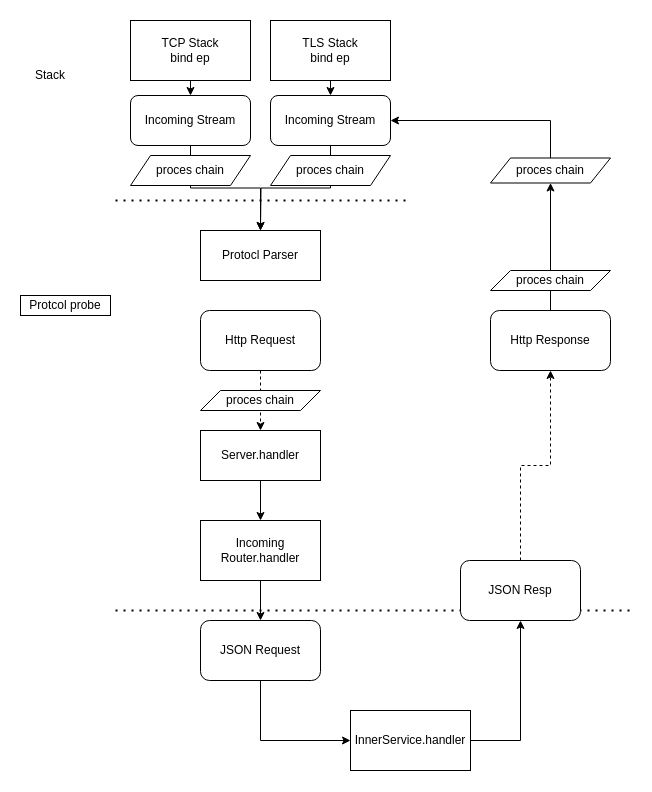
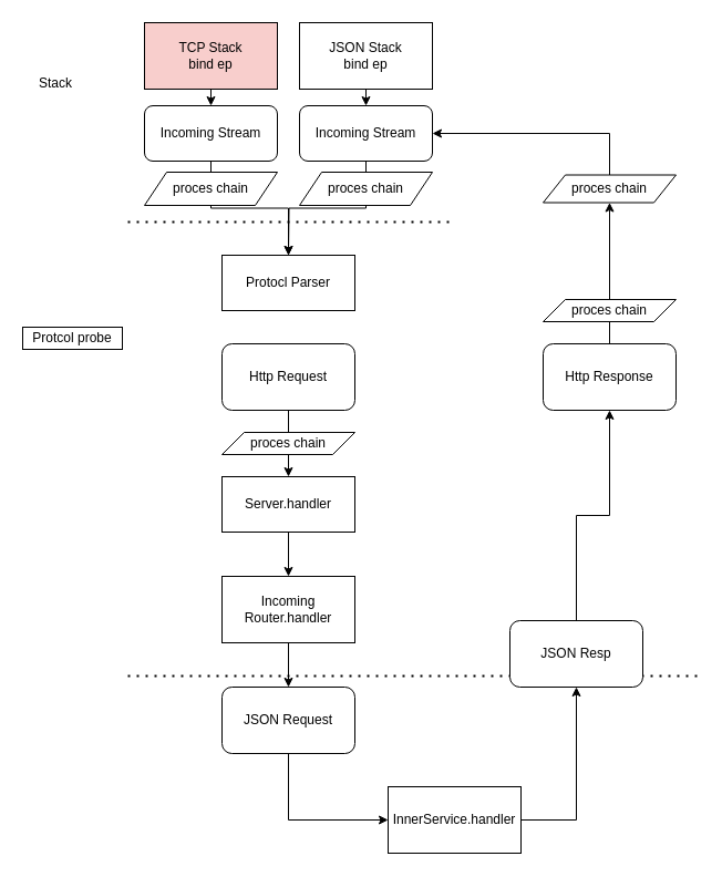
  <mxCell id="0" />
  <mxCell id="1" parent="0" />
  <mxCell id="2" style="edgeStyle=orthogonalEdgeStyle;rounded=0;orthogonalLoop=1;jettySize=auto;html=1;exitX=0.5;exitY=1;exitDx=0;exitDy=0;entryX=0.5;entryY=0;entryDx=0;entryDy=0;" edge="1" parent="1" source="3" target="5"><mxGeometry relative="1" as="geometry" /></mxCell>
- <mxCell id="3" value="TCP Stack&lt;div&gt;bind ep&lt;/div&gt;" style="rounded=0;whiteSpace=wrap;html=1;" parent="1" vertex="1"><mxGeometry x="130" y="20" width="120" height="60" as="geometry" /></mxCell>
+ <mxCell id="3" value="TCP Stack&lt;div&gt;bind ep&lt;/div&gt;" style="rounded=0;whiteSpace=wrap;html=1;fillColor=#f8cecc;" parent="1" vertex="1"><mxGeometry x="130" y="20" width="120" height="60" as="geometry" /></mxCell>
  <mxCell id="4" style="edgeStyle=orthogonalEdgeStyle;rounded=0;orthogonalLoop=1;jettySize=auto;html=1;exitX=0.5;exitY=1;exitDx=0;exitDy=0;entryX=0.5;entryY=0;entryDx=0;entryDy=0;" edge="1" parent="1" source="5" target="6"><mxGeometry relative="1" as="geometry" /></mxCell>
  <mxCell id="5" value="Incoming Stream" style="rounded=1;whiteSpace=wrap;html=1;" parent="1" vertex="1"><mxGeometry x="130" y="95" width="120" height="50" as="geometry" /></mxCell>
  <mxCell id="6" value="Protocl Parser" style="rounded=0;whiteSpace=wrap;html=1;" parent="1" vertex="1"><mxGeometry x="200" y="230" width="120" height="50" as="geometry" /></mxCell>
- <mxCell id="7" style="edgeStyle=orthogonalEdgeStyle;rounded=0;orthogonalLoop=1;jettySize=auto;html=1;exitX=0.5;exitY=1;exitDx=0;exitDy=0;entryX=0.5;entryY=0;entryDx=0;entryDy=0;dashed=1;" edge="1" parent="1" source="8" target="12"><mxGeometry relative="1" as="geometry" /></mxCell>
+ <mxCell id="7" style="edgeStyle=orthogonalEdgeStyle;rounded=0;orthogonalLoop=1;jettySize=auto;html=1;exitX=0.5;exitY=1;exitDx=0;exitDy=0;entryX=0.5;entryY=0;entryDx=0;entryDy=0;" edge="1" parent="1" source="8" target="12"><mxGeometry relative="1" as="geometry" /></mxCell>
  <mxCell id="8" value="Http Request" style="rounded=1;whiteSpace=wrap;html=1;" parent="1" vertex="1"><mxGeometry x="200" y="310" width="120" height="60" as="geometry" /></mxCell>
  <mxCell id="9" style="edgeStyle=orthogonalEdgeStyle;rounded=0;orthogonalLoop=1;jettySize=auto;html=1;exitX=0.5;exitY=1;exitDx=0;exitDy=0;entryX=0.5;entryY=0;entryDx=0;entryDy=0;" edge="1" parent="1" source="10" target="33"><mxGeometry relative="1" as="geometry" /></mxCell>
- <mxCell id="10" value="TLS Stack&lt;div&gt;bind ep&lt;/div&gt;" style="rounded=0;whiteSpace=wrap;html=1;" parent="1" vertex="1"><mxGeometry x="270" y="20" width="120" height="60" as="geometry" /></mxCell>
+ <mxCell id="10" value="JSON Stack&lt;div&gt;bind ep&lt;/div&gt;" style="rounded=0;whiteSpace=wrap;html=1;" parent="1" vertex="1"><mxGeometry x="270" y="20" width="120" height="60" as="geometry" /></mxCell>
  <mxCell id="11" style="edgeStyle=orthogonalEdgeStyle;rounded=0;orthogonalLoop=1;jettySize=auto;html=1;exitX=0.5;exitY=1;exitDx=0;exitDy=0;entryX=0.5;entryY=0;entryDx=0;entryDy=0;" edge="1" parent="1" source="12" target="14"><mxGeometry relative="1" as="geometry" /></mxCell>
  <mxCell id="12" value="Server.handler" style="rounded=0;whiteSpace=wrap;html=1;" parent="1" vertex="1"><mxGeometry x="200" y="430" width="120" height="50" as="geometry" /></mxCell>
  <mxCell id="13" style="edgeStyle=orthogonalEdgeStyle;rounded=0;orthogonalLoop=1;jettySize=auto;html=1;exitX=0.5;exitY=1;exitDx=0;exitDy=0;entryX=0.5;entryY=0;entryDx=0;entryDy=0;" edge="1" parent="1" source="14" target="16"><mxGeometry relative="1" as="geometry" /></mxCell>
  <mxCell id="14" value="Incoming&lt;div&gt;Router.handler&lt;/div&gt;" style="rounded=0;whiteSpace=wrap;html=1;" parent="1" vertex="1"><mxGeometry x="200" y="520" width="120" height="60" as="geometry" /></mxCell>
  <mxCell id="15" style="edgeStyle=orthogonalEdgeStyle;rounded=0;orthogonalLoop=1;jettySize=auto;html=1;exitX=0.5;exitY=1;exitDx=0;exitDy=0;entryX=0;entryY=0.5;entryDx=0;entryDy=0;" edge="1" parent="1" source="16" target="18"><mxGeometry relative="1" as="geometry" /></mxCell>
  <mxCell id="16" value="JSON Request" style="rounded=1;whiteSpace=wrap;html=1;" parent="1" vertex="1"><mxGeometry x="200" y="620" width="120" height="60" as="geometry" /></mxCell>
  <mxCell id="17" style="edgeStyle=orthogonalEdgeStyle;rounded=0;orthogonalLoop=1;jettySize=auto;html=1;exitX=1;exitY=0.5;exitDx=0;exitDy=0;entryX=0.5;entryY=1;entryDx=0;entryDy=0;" edge="1" parent="1" source="18" target="26"><mxGeometry relative="1" as="geometry" /></mxCell>
  <mxCell id="18" value="InnerService.handler" style="rounded=0;whiteSpace=wrap;html=1;" parent="1" vertex="1"><mxGeometry x="350" y="710" width="120" height="60" as="geometry" /></mxCell>
  <mxCell id="19" value="" style="endArrow=none;dashed=1;html=1;dashPattern=1 3;strokeWidth=2;rounded=0;" parent="1" edge="1"><mxGeometry width="50" height="50" relative="1" as="geometry"><mxPoint x="115" y="200" as="sourcePoint" /><mxPoint x="405" y="200" as="targetPoint" /></mxGeometry></mxCell>
  <mxCell id="20" value="" style="endArrow=none;dashed=1;html=1;dashPattern=1 3;strokeWidth=2;rounded=0;" parent="1" edge="1"><mxGeometry width="50" height="50" relative="1" as="geometry"><mxPoint x="115" y="610" as="sourcePoint" /><mxPoint x="630" y="610" as="targetPoint" /></mxGeometry></mxCell>
  <mxCell id="21" value="Stack" style="text;html=1;align=center;verticalAlign=middle;whiteSpace=wrap;rounded=0;" parent="1" vertex="1"><mxGeometry x="20" y="60" width="60" height="30" as="geometry" /></mxCell>
  <mxCell id="22" value="proces chain" style="shape=parallelogram;perimeter=parallelogramPerimeter;whiteSpace=wrap;html=1;fixedSize=1;" parent="1" vertex="1"><mxGeometry x="130" y="155" width="120" height="30" as="geometry" /></mxCell>
  <mxCell id="23" value="proces chain" style="shape=parallelogram;perimeter=parallelogramPerimeter;whiteSpace=wrap;html=1;fixedSize=1;" parent="1" vertex="1"><mxGeometry x="200" y="390" width="120" height="20" as="geometry" /></mxCell>
  <mxCell id="24" value="Protcol probe" style="rounded=0;whiteSpace=wrap;html=1;" parent="1" vertex="1"><mxGeometry x="20" y="295" width="90" height="20" as="geometry" /></mxCell>
- <mxCell id="25" style="edgeStyle=orthogonalEdgeStyle;rounded=0;orthogonalLoop=1;jettySize=auto;html=1;exitX=0.5;exitY=0;exitDx=0;exitDy=0;dashed=1;" edge="1" parent="1" source="26" target="28"><mxGeometry relative="1" as="geometry" /></mxCell>
+ <mxCell id="25" style="edgeStyle=orthogonalEdgeStyle;rounded=0;orthogonalLoop=1;jettySize=auto;html=1;exitX=0.5;exitY=0;exitDx=0;exitDy=0;" edge="1" parent="1" source="26" target="28"><mxGeometry relative="1" as="geometry" /></mxCell>
  <mxCell id="26" value="JSON Resp" style="rounded=1;whiteSpace=wrap;html=1;" parent="1" vertex="1"><mxGeometry x="460" y="560" width="120" height="60" as="geometry" /></mxCell>
  <mxCell id="27" style="edgeStyle=orthogonalEdgeStyle;rounded=0;orthogonalLoop=1;jettySize=auto;html=1;exitX=0.5;exitY=0;exitDx=0;exitDy=0;" edge="1" parent="1" source="28" target="31"><mxGeometry relative="1" as="geometry" /></mxCell>
  <mxCell id="28" value="Http Response" style="rounded=1;whiteSpace=wrap;html=1;" parent="1" vertex="1"><mxGeometry x="490" y="310" width="120" height="60" as="geometry" /></mxCell>
  <mxCell id="29" value="proces chain" style="shape=parallelogram;perimeter=parallelogramPerimeter;whiteSpace=wrap;html=1;fixedSize=1;" parent="1" vertex="1"><mxGeometry x="490" y="270" width="120" height="20" as="geometry" /></mxCell>
  <mxCell id="30" style="edgeStyle=orthogonalEdgeStyle;rounded=0;orthogonalLoop=1;jettySize=auto;html=1;exitX=0.5;exitY=0;exitDx=0;exitDy=0;entryX=1;entryY=0.5;entryDx=0;entryDy=0;" edge="1" parent="1" source="31" target="33"><mxGeometry relative="1" as="geometry" /></mxCell>
  <mxCell id="31" value="proces chain" style="shape=parallelogram;perimeter=parallelogramPerimeter;whiteSpace=wrap;html=1;fixedSize=1;" parent="1" vertex="1"><mxGeometry x="490" y="157.5" width="120" height="25" as="geometry" /></mxCell>
  <mxCell id="32" style="edgeStyle=orthogonalEdgeStyle;rounded=0;orthogonalLoop=1;jettySize=auto;html=1;exitX=0.5;exitY=1;exitDx=0;exitDy=0;" edge="1" parent="1" source="33"><mxGeometry relative="1" as="geometry"><mxPoint x="260" y="230" as="targetPoint" /></mxGeometry></mxCell>
  <mxCell id="33" value="Incoming Stream" style="rounded=1;whiteSpace=wrap;html=1;" parent="1" vertex="1"><mxGeometry x="270" y="95" width="120" height="50" as="geometry" /></mxCell>
  <mxCell id="34" value="proces chain" style="shape=parallelogram;perimeter=parallelogramPerimeter;whiteSpace=wrap;html=1;fixedSize=1;" parent="1" vertex="1"><mxGeometry x="270" y="155" width="120" height="30" as="geometry" /></mxCell>
